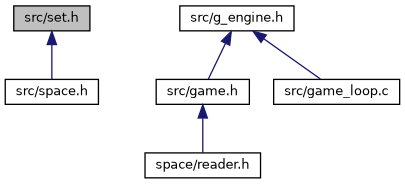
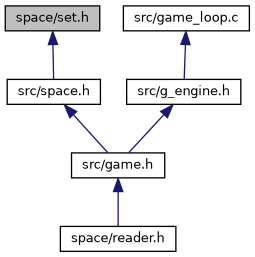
  digraph {
    node [color=black fillcolor=white fontname=Helvetica fontsize=10 shape=record style=filled]
    edge [color=midnightblue dir=back fontname=Helvetica fontsize=10 labelfontname=Helvetica labelfontsize=10 style=solid]
-   n1 [fillcolor=grey75 fontcolor=black height=0.2 label="src/set.h" width=0.4]
+   n1 [fillcolor=grey75 fontcolor=black height=0.2 label="space/set.h" width=0.4]
    n2 [height=0.2 label="src/space.h" width=0.4]
    n3 [height=0.2 label="src/game.h" width=0.4]
    n4 [height=0.2 label="space/reader.h" width=0.4]
    n5 [height=0.2 label="src/g_engine.h" width=0.4]
    n6 [height=0.2 label="src/game_loop.c" width=0.4]
    n1 -> n2
+   n2 -> n3
    n3 -> n4
    n5 -> n3
-   n5 -> n6
+   n6 -> n5
  }
